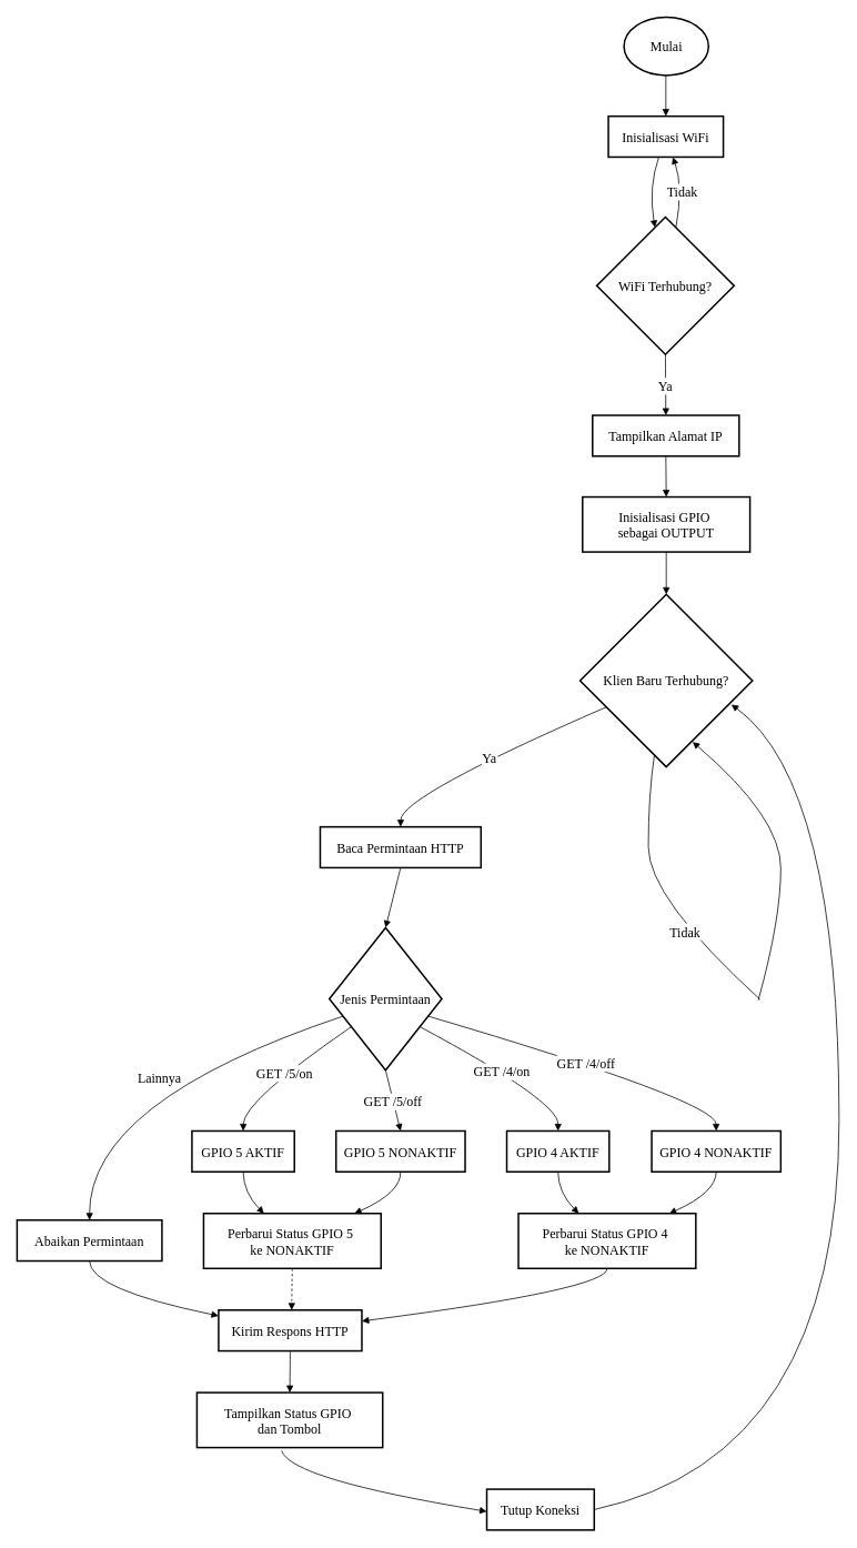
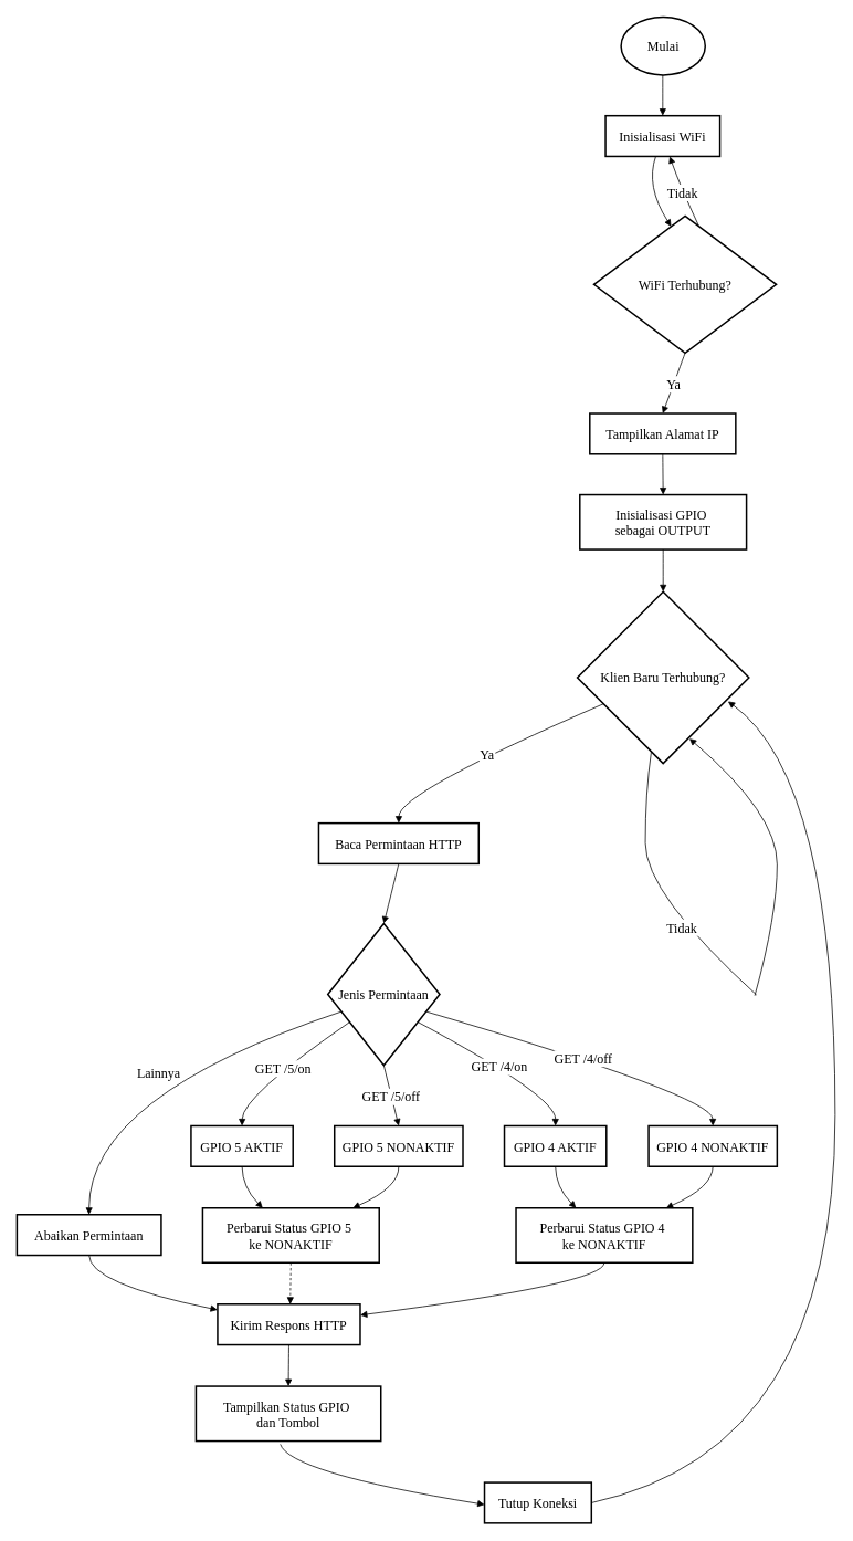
  <mxCell id="0" />
  <mxCell id="1" parent="0" />
  <mxCell id="2" value="Inisialisasi WiFi" style="rounded=0;arcSize=40;strokeWidth=2;fontFamily=Comic Sans MS;fontSize=16;" vertex="1" parent="1"><mxGeometry x="730" y="139" width="138" height="49" as="geometry" /></mxCell>
- <mxCell id="3" value="WiFi Terhubung?" style="rhombus;strokeWidth=2;whiteSpace=wrap;fontFamily=Comic Sans MS;fontSize=16;" vertex="1" parent="1"><mxGeometry x="716" y="260" width="165" height="165" as="geometry" /></mxCell>
+ <mxCell id="3" value="WiFi Terhubung?" style="rhombus;strokeWidth=2;whiteSpace=wrap;fontFamily=Comic Sans MS;fontSize=16;" vertex="1" parent="1"><mxGeometry x="716" y="260" width="220" height="165" as="geometry" /></mxCell>
  <mxCell id="4" value="Tampilkan Alamat IP" style="rounded=0;arcSize=40;strokeWidth=2;fontFamily=Comic Sans MS;fontSize=16;" vertex="1" parent="1"><mxGeometry x="711" y="498" width="176" height="49" as="geometry" /></mxCell>
  <mxCell id="5" value="Inisialisasi GPIO &#10;sebagai OUTPUT" style="rounded=0;arcSize=40;strokeWidth=2;fontFamily=Comic Sans MS;fontSize=16;" vertex="1" parent="1"><mxGeometry x="699" y="596" width="201" height="66" as="geometry" /></mxCell>
  <mxCell id="6" value="Klien Baru Terhubung?" style="rhombus;strokeWidth=2;whiteSpace=wrap;fontFamily=Comic Sans MS;fontSize=16;" vertex="1" parent="1"><mxGeometry x="696" y="713" width="207" height="207" as="geometry" /></mxCell>
  <mxCell id="7" value="Baca Permintaan HTTP" style="rounded=0;arcSize=40;strokeWidth=2;fontFamily=Comic Sans MS;fontSize=16;" vertex="1" parent="1"><mxGeometry x="384" y="992" width="193" height="49" as="geometry" /></mxCell>
  <mxCell id="8" value="Jenis Permintaan" style="rhombus;strokeWidth=2;whiteSpace=wrap;fontFamily=Comic Sans MS;fontSize=16;" vertex="1" parent="1"><mxGeometry x="395" y="1113" width="135" height="171" as="geometry" /></mxCell>
  <mxCell id="9" value="GPIO 5 AKTIF" style="rounded=0;arcSize=40;strokeWidth=2;fontFamily=Comic Sans MS;fontSize=16;" vertex="1" parent="1"><mxGeometry x="230" y="1357" width="123" height="49" as="geometry" /></mxCell>
  <mxCell id="10" value="GPIO 5 NONAKTIF" style="rounded=0;arcSize=40;strokeWidth=2;fontFamily=Comic Sans MS;fontSize=16;" vertex="1" parent="1"><mxGeometry x="403" y="1357" width="155" height="49" as="geometry" /></mxCell>
  <mxCell id="11" value="GPIO 4 AKTIF" style="rounded=0;arcSize=40;strokeWidth=2;fontFamily=Comic Sans MS;fontSize=16;" vertex="1" parent="1"><mxGeometry x="608" y="1357" width="123" height="49" as="geometry" /></mxCell>
  <mxCell id="12" value="GPIO 4 NONAKTIF" style="rounded=0;arcSize=40;strokeWidth=2;fontFamily=Comic Sans MS;fontSize=16;" vertex="1" parent="1"><mxGeometry x="782" y="1357" width="155" height="49" as="geometry" /></mxCell>
  <mxCell id="13" value="Abaikan Permintaan" style="rounded=0;arcSize=40;strokeWidth=2;fontFamily=Comic Sans MS;fontSize=16;" vertex="1" parent="1"><mxGeometry x="20" y="1464" width="174" height="49" as="geometry" /></mxCell>
  <mxCell id="14" value="Perbarui Status GPIO 5 &#10;ke NONAKTIF" style="rounded=0;arcSize=40;strokeWidth=2;fontFamily=Comic Sans MS;fontSize=16;" vertex="1" parent="1"><mxGeometry x="244" y="1456" width="213" height="66" as="geometry" /></mxCell>
  <mxCell id="15" value="Perbarui Status GPIO 4 &#10;ke NONAKTIF" style="rounded=0;arcSize=40;strokeWidth=2;fontFamily=Comic Sans MS;fontSize=16;" vertex="1" parent="1"><mxGeometry x="622" y="1456" width="213" height="66" as="geometry" /></mxCell>
  <mxCell id="16" value="Kirim Respons HTTP" style="rounded=0;arcSize=40;strokeWidth=2;fontFamily=Comic Sans MS;fontSize=16;" vertex="1" parent="1"><mxGeometry x="262" y="1572" width="172" height="49" as="geometry" /></mxCell>
  <mxCell id="17" value="Tampilkan Status GPIO &#10;dan Tombol" style="rounded=0;arcSize=40;strokeWidth=2;fontFamily=Comic Sans MS;fontSize=16;" vertex="1" parent="1"><mxGeometry x="236" y="1671" width="223" height="66" as="geometry" /></mxCell>
  <mxCell id="18" value="Tutup Koneksi" style="rounded=0;arcSize=40;strokeWidth=2;fontFamily=Comic Sans MS;fontSize=16;" vertex="1" parent="1"><mxGeometry x="584" y="1787" width="129" height="49" as="geometry" /></mxCell>
  <mxCell id="19" value="" style="whiteSpace=wrap;strokeWidth=2;fontFamily=Comic Sans MS;fontSize=16;" vertex="1" parent="1"><mxGeometry x="778" y="1016" as="geometry" /></mxCell>
  <mxCell id="20" value="" style="whiteSpace=wrap;strokeWidth=2;fontFamily=Comic Sans MS;fontSize=16;" vertex="1" parent="1"><mxGeometry x="912" y="1199" as="geometry" /></mxCell>
  <mxCell id="21" value="" style="curved=1;startArrow=none;endArrow=block;exitX=0.5;exitY=0.99;entryX=0.5;entryY=-0.01;rounded=0;fontFamily=Comic Sans MS;fontSize=16;" edge="1" parent="1" target="2"><mxGeometry relative="1" as="geometry"><Array as="points" /><mxPoint x="799" y="89" as="sourcePoint" /></mxGeometry></mxCell>
  <mxCell id="22" value="" style="curved=1;startArrow=none;endArrow=block;exitX=0.44;exitY=0.99;entryX=0.41;entryY=0;rounded=0;fontFamily=Comic Sans MS;fontSize=16;" edge="1" parent="1" source="2" target="3"><mxGeometry relative="1" as="geometry"><Array as="points"><mxPoint x="778" y="224" /></Array></mxGeometry></mxCell>
  <mxCell id="23" value="Ya" style="curved=1;startArrow=none;endArrow=block;exitX=0.5;exitY=1;entryX=0.5;entryY=-0.01;rounded=0;fontFamily=Comic Sans MS;fontSize=16;" edge="1" parent="1" source="3" target="4"><mxGeometry relative="1" as="geometry"><Array as="points" /></mxGeometry></mxCell>
  <mxCell id="24" value="Tidak" style="curved=1;startArrow=none;endArrow=block;exitX=0.59;exitY=0;entryX=0.56;entryY=0.99;rounded=0;fontFamily=Comic Sans MS;fontSize=16;" edge="1" parent="1" source="3" target="2"><mxGeometry relative="1" as="geometry"><Array as="points"><mxPoint x="820" y="224" /></Array></mxGeometry></mxCell>
  <mxCell id="25" value="" style="curved=1;startArrow=none;endArrow=block;exitX=0.5;exitY=0.99;entryX=0.5;entryY=0;rounded=0;fontFamily=Comic Sans MS;fontSize=16;" edge="1" parent="1" source="4" target="5"><mxGeometry relative="1" as="geometry"><Array as="points" /></mxGeometry></mxCell>
  <mxCell id="26" value="" style="curved=1;startArrow=none;endArrow=block;exitX=0.5;exitY=1.01;entryX=0.5;entryY=0;rounded=0;fontFamily=Comic Sans MS;fontSize=16;" edge="1" parent="1" source="5" target="6"><mxGeometry relative="1" as="geometry"><Array as="points" /></mxGeometry></mxCell>
  <mxCell id="27" value="Ya" style="curved=1;startArrow=none;endArrow=block;exitX=0;exitY=0.72;entryX=0.5;entryY=0;rounded=0;fontFamily=Comic Sans MS;fontSize=16;" edge="1" parent="1" source="6" target="7"><mxGeometry relative="1" as="geometry"><Array as="points"><mxPoint x="481" y="955" /></Array></mxGeometry></mxCell>
  <mxCell id="28" value="" style="curved=1;startArrow=none;endArrow=none;exitX=0.42;exitY=1;entryX=Infinity;entryY=Infinity;rounded=0;fontFamily=Comic Sans MS;fontSize=16;" edge="1" parent="1" source="6" target="19"><mxGeometry relative="1" as="geometry"><Array as="points"><mxPoint x="778" y="955" /></Array></mxGeometry></mxCell>
  <mxCell id="29" value="Tidak" style="curved=1;startArrow=none;endArrow=none;exitX=Infinity;exitY=Infinity;entryX=-Infinity;entryY=-Infinity;rounded=0;fontFamily=Comic Sans MS;fontSize=16;" edge="1" parent="1" source="19" target="20"><mxGeometry relative="1" as="geometry"><Array as="points"><mxPoint x="778" y="1077" /></Array></mxGeometry></mxCell>
  <mxCell id="30" value="" style="curved=1;startArrow=none;endArrow=block;entryX=1;entryY=0.93;rounded=0;fontFamily=Comic Sans MS;fontSize=16;" edge="1" parent="1"><mxGeometry relative="1" as="geometry"><Array as="points"><mxPoint x="937" y="1102.65" /><mxPoint x="937" y="980.65" /></Array><mxPoint x="910" y="1200" as="sourcePoint" /><mxPoint x="831.145" y="890.005" as="targetPoint" /></mxGeometry></mxCell>
  <mxCell id="31" value="" style="curved=1;startArrow=none;endArrow=block;exitX=0.5;exitY=0.99;entryX=0.5;entryY=0;rounded=0;fontFamily=Comic Sans MS;fontSize=16;" edge="1" parent="1" source="7" target="8"><mxGeometry relative="1" as="geometry"><Array as="points" /></mxGeometry></mxCell>
  <mxCell id="32" value="GET /5/on" style="curved=1;startArrow=none;endArrow=block;exitX=0;exitY=0.82;entryX=0.5;entryY=0;rounded=0;fontFamily=Comic Sans MS;fontSize=16;" edge="1" parent="1" source="8" target="9"><mxGeometry relative="1" as="geometry"><Array as="points"><mxPoint x="292" y="1321" /></Array></mxGeometry></mxCell>
  <mxCell id="33" value="GET /5/off" style="curved=1;startArrow=none;endArrow=block;exitX=0.5;exitY=1;entryX=0.5;entryY=0;rounded=0;fontFamily=Comic Sans MS;fontSize=16;" edge="1" parent="1" source="8" target="10"><mxGeometry relative="1" as="geometry"><Array as="points" /></mxGeometry></mxCell>
  <mxCell id="34" value="GET /4/on" style="curved=1;startArrow=none;endArrow=block;exitX=1;exitY=0.82;entryX=0.5;entryY=0;rounded=0;fontFamily=Comic Sans MS;fontSize=16;" edge="1" parent="1" source="8" target="11"><mxGeometry relative="1" as="geometry"><Array as="points"><mxPoint x="670" y="1321" /></Array></mxGeometry></mxCell>
  <mxCell id="35" value="GET /4/off" style="curved=1;startArrow=none;endArrow=block;exitX=1;exitY=0.66;entryX=0.5;entryY=0;rounded=0;fontFamily=Comic Sans MS;fontSize=16;" edge="1" parent="1" source="8" target="12"><mxGeometry relative="1" as="geometry"><Array as="points"><mxPoint x="859" y="1321" /></Array></mxGeometry></mxCell>
  <mxCell id="36" value="Lainnya" style="curved=1;startArrow=none;endArrow=block;exitX=0;exitY=0.66;entryX=0.5;entryY=0.01;rounded=0;fontFamily=Comic Sans MS;fontSize=16;" edge="1" parent="1" source="8" target="13"><mxGeometry relative="1" as="geometry"><Array as="points"><mxPoint x="107" y="1321" /></Array></mxGeometry></mxCell>
  <mxCell id="37" value="" style="curved=1;startArrow=none;endArrow=block;exitX=0.5;exitY=0.99;entryX=0.34;entryY=0;rounded=0;fontFamily=Comic Sans MS;fontSize=16;" edge="1" parent="1" source="9" target="14"><mxGeometry relative="1" as="geometry"><Array as="points"><mxPoint x="292" y="1431" /></Array></mxGeometry></mxCell>
  <mxCell id="38" value="" style="curved=1;startArrow=none;endArrow=block;exitX=0.5;exitY=0.99;entryX=0.85;entryY=0;rounded=0;fontFamily=Comic Sans MS;fontSize=16;" edge="1" parent="1" source="10" target="14"><mxGeometry relative="1" as="geometry"><Array as="points"><mxPoint x="481" y="1431" /></Array></mxGeometry></mxCell>
  <mxCell id="39" value="" style="curved=1;startArrow=none;endArrow=block;exitX=0.5;exitY=0.99;entryX=0.34;entryY=0;rounded=0;fontFamily=Comic Sans MS;fontSize=16;" edge="1" parent="1" source="11" target="15"><mxGeometry relative="1" as="geometry"><Array as="points"><mxPoint x="670" y="1431" /></Array></mxGeometry></mxCell>
  <mxCell id="40" value="" style="curved=1;startArrow=none;endArrow=block;exitX=0.5;exitY=0.99;entryX=0.85;entryY=0;rounded=0;fontFamily=Comic Sans MS;fontSize=16;" edge="1" parent="1" source="12" target="15"><mxGeometry relative="1" as="geometry"><Array as="points"><mxPoint x="859" y="1431" /></Array></mxGeometry></mxCell>
  <mxCell id="41" value="" style="curved=1;startArrow=none;endArrow=block;exitX=0.5;exitY=1;entryX=0;entryY=0.14;rounded=0;fontFamily=Comic Sans MS;fontSize=16;" edge="1" parent="1" source="13" target="16"><mxGeometry relative="1" as="geometry"><Array as="points"><mxPoint x="107" y="1547" /></Array></mxGeometry></mxCell>
  <mxCell id="42" value="" style="curved=1;startArrow=none;endArrow=block;exitX=0.5;exitY=1;entryX=0.51;entryY=0;rounded=0;fontFamily=Comic Sans MS;fontSize=16;dashed=1;" edge="1" parent="1" source="14" target="16"><mxGeometry relative="1" as="geometry"><Array as="points"><mxPoint x="350" y="1547" /></Array></mxGeometry></mxCell>
  <mxCell id="43" value="" style="curved=1;startArrow=none;endArrow=block;exitX=0.5;exitY=1;entryX=1;entryY=0.27;rounded=0;fontFamily=Comic Sans MS;fontSize=16;" edge="1" parent="1" source="15" target="16"><mxGeometry relative="1" as="geometry"><Array as="points"><mxPoint x="729" y="1547" /></Array></mxGeometry></mxCell>
  <mxCell id="44" value="" style="curved=1;startArrow=none;endArrow=block;exitX=0.5;exitY=0.99;entryX=0.5;entryY=-0.01;rounded=0;fontFamily=Comic Sans MS;fontSize=16;" edge="1" parent="1" source="16" target="17"><mxGeometry relative="1" as="geometry"><Array as="points" /></mxGeometry></mxCell>
  <mxCell id="45" value="" style="curved=1;startArrow=none;endArrow=block;exitX=0.456;exitY=1.057;entryX=0;entryY=0.28;rounded=0;fontFamily=Comic Sans MS;fontSize=16;exitDx=0;exitDy=0;exitPerimeter=0;" edge="1" parent="1" source="17"><mxGeometry relative="1" as="geometry"><Array as="points"><mxPoint x="348" y="1775" /></Array><mxPoint x="347.5" y="1750" as="sourcePoint" /><mxPoint x="584" y="1813.72" as="targetPoint" /></mxGeometry></mxCell>
  <mxCell id="46" value="" style="curved=1;startArrow=none;endArrow=block;exitX=1;exitY=0.5;entryX=1;entryY=0.86;rounded=0;fontFamily=Comic Sans MS;fontSize=16;exitDx=0;exitDy=0;" edge="1" parent="1" source="18"><mxGeometry relative="1" as="geometry"><Array as="points"><mxPoint x="1007" y="1747.3" /><mxPoint x="1007" y="940.3" /></Array><mxPoint x="731" y="1787" as="sourcePoint" /><mxPoint x="877.674" y="845.126" as="targetPoint" /></mxGeometry></mxCell>
  <mxCell id="47" value="&lt;span style=&quot;text-wrap-mode: nowrap; font-size: 16px;&quot;&gt;Mulai&lt;/span&gt;" style="ellipse;whiteSpace=wrap;html=1;strokeWidth=2;fontFamily=Comic Sans MS;fontSize=16;" vertex="1" parent="1"><mxGeometry x="748.75" y="20" width="101.5" height="70" as="geometry" /></mxCell>
